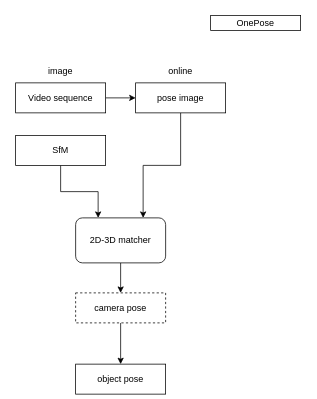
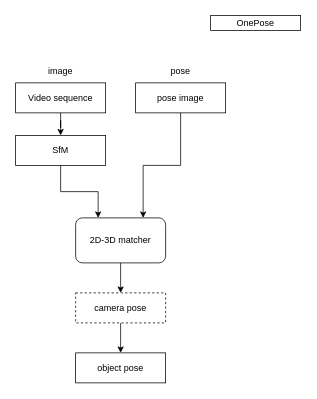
  <mxCell id="0" />
  <mxCell id="1" parent="0" />
  <mxCell id="2" value="OnePose" style="rounded=0;whiteSpace=wrap;html=1;" parent="1" vertex="1"><mxGeometry x="280" y="20" width="120" height="20" as="geometry" /></mxCell>
- <mxCell id="3" value="" style="edgeStyle=orthogonalEdgeStyle;rounded=0;orthogonalLoop=1;jettySize=auto;html=1;" edge="1" parent="1" source="4" target="10"><mxGeometry relative="1" as="geometry" /></mxCell>
+ <mxCell id="3" value="" style="edgeStyle=orthogonalEdgeStyle;rounded=0;orthogonalLoop=1;jettySize=auto;html=1;" edge="1" parent="1" source="4" target="6"><mxGeometry relative="1" as="geometry" /></mxCell>
  <mxCell id="4" value="Video sequence" style="rounded=0;whiteSpace=wrap;html=1;" vertex="1" parent="1"><mxGeometry x="20" y="110" width="120" height="40" as="geometry" /></mxCell>
  <mxCell id="5" style="edgeStyle=orthogonalEdgeStyle;rounded=0;orthogonalLoop=1;jettySize=auto;html=1;entryX=0.25;entryY=0;entryDx=0;entryDy=0;" edge="1" parent="1" source="6" target="12"><mxGeometry relative="1" as="geometry"><mxPoint x="114" y="290.64" as="targetPoint" /></mxGeometry></mxCell>
  <mxCell id="6" value="SfM" style="rounded=0;whiteSpace=wrap;html=1;" vertex="1" parent="1"><mxGeometry x="20" y="180" width="120" height="40" as="geometry" /></mxCell>
  <mxCell id="7" value="image" style="text;html=1;strokeColor=none;fillColor=none;align=center;verticalAlign=middle;whiteSpace=wrap;rounded=0;" vertex="1" parent="1"><mxGeometry x="50" y="80" width="60" height="30" as="geometry" /></mxCell>
- <mxCell id="8" value="online" style="text;html=1;strokeColor=none;fillColor=none;align=center;verticalAlign=middle;whiteSpace=wrap;rounded=0;" vertex="1" parent="1"><mxGeometry x="210" y="80" width="60" height="30" as="geometry" /></mxCell>
+ <mxCell id="8" value="pose" style="text;html=1;strokeColor=none;fillColor=none;align=center;verticalAlign=middle;whiteSpace=wrap;rounded=0;" vertex="1" parent="1"><mxGeometry x="210" y="80" width="60" height="30" as="geometry" /></mxCell>
  <mxCell id="9" style="edgeStyle=orthogonalEdgeStyle;rounded=0;orthogonalLoop=1;jettySize=auto;html=1;entryX=0.75;entryY=0;entryDx=0;entryDy=0;" edge="1" parent="1" source="10" target="12"><mxGeometry relative="1" as="geometry"><mxPoint x="200" y="290" as="targetPoint" /></mxGeometry></mxCell>
  <mxCell id="10" value="pose image" style="rounded=0;whiteSpace=wrap;html=1;" vertex="1" parent="1"><mxGeometry x="180" y="110" width="120" height="40" as="geometry" /></mxCell>
  <mxCell id="11" value="" style="edgeStyle=orthogonalEdgeStyle;rounded=0;orthogonalLoop=1;jettySize=auto;html=1;" edge="1" parent="1" source="12" target="14"><mxGeometry relative="1" as="geometry" /></mxCell>
  <mxCell id="12" value="2D-3D matcher" style="rounded=1;whiteSpace=wrap;html=1;" vertex="1" parent="1"><mxGeometry x="100" y="290" width="120" height="60" as="geometry" /></mxCell>
  <mxCell id="13" value="" style="edgeStyle=orthogonalEdgeStyle;rounded=0;orthogonalLoop=1;jettySize=auto;html=1;" edge="1" parent="1" source="14" target="15"><mxGeometry relative="1" as="geometry" /></mxCell>
  <mxCell id="14" value="camera pose" style="rounded=0;whiteSpace=wrap;html=1;dashed=1;" vertex="1" parent="1"><mxGeometry x="100" y="390" width="120" height="40" as="geometry" /></mxCell>
- <mxCell id="15" value="object pose" style="rounded=0;whiteSpace=wrap;html=1;" vertex="1" parent="1"><mxGeometry x="100" y="485" width="120" height="40" as="geometry" /></mxCell>
+ <mxCell id="15" value="object pose" style="rounded=0;whiteSpace=wrap;html=1;" vertex="1" parent="1"><mxGeometry x="100" y="470" width="120" height="40" as="geometry" /></mxCell>
